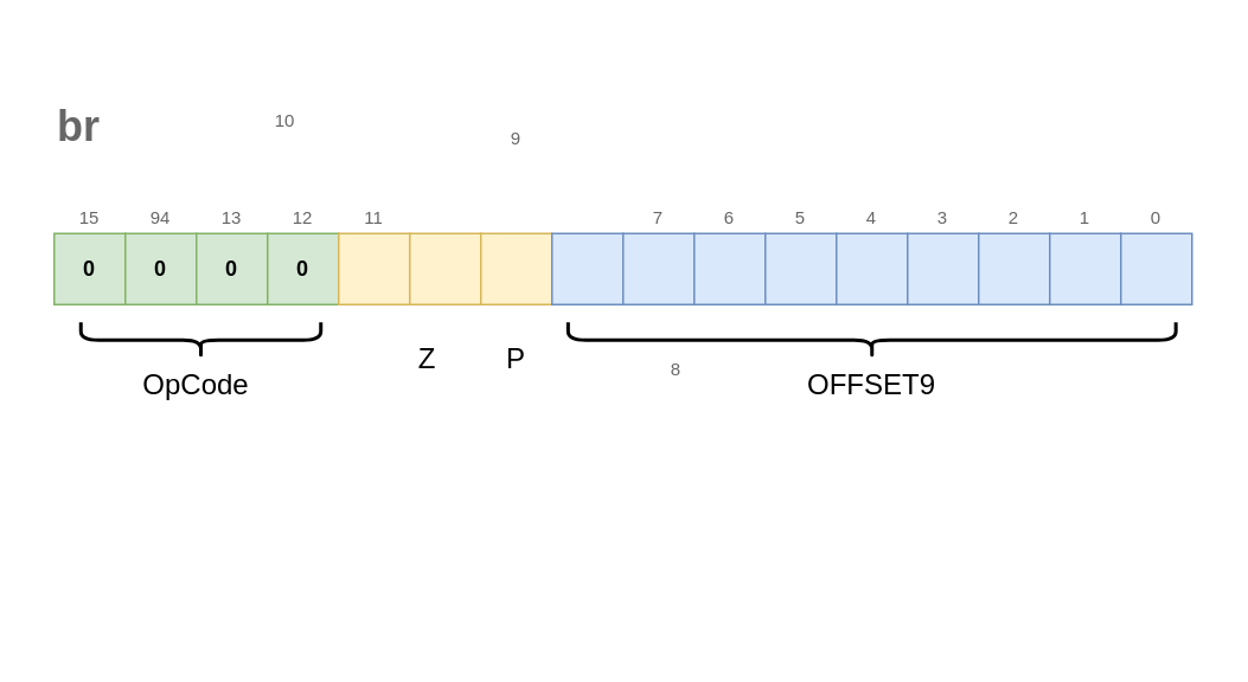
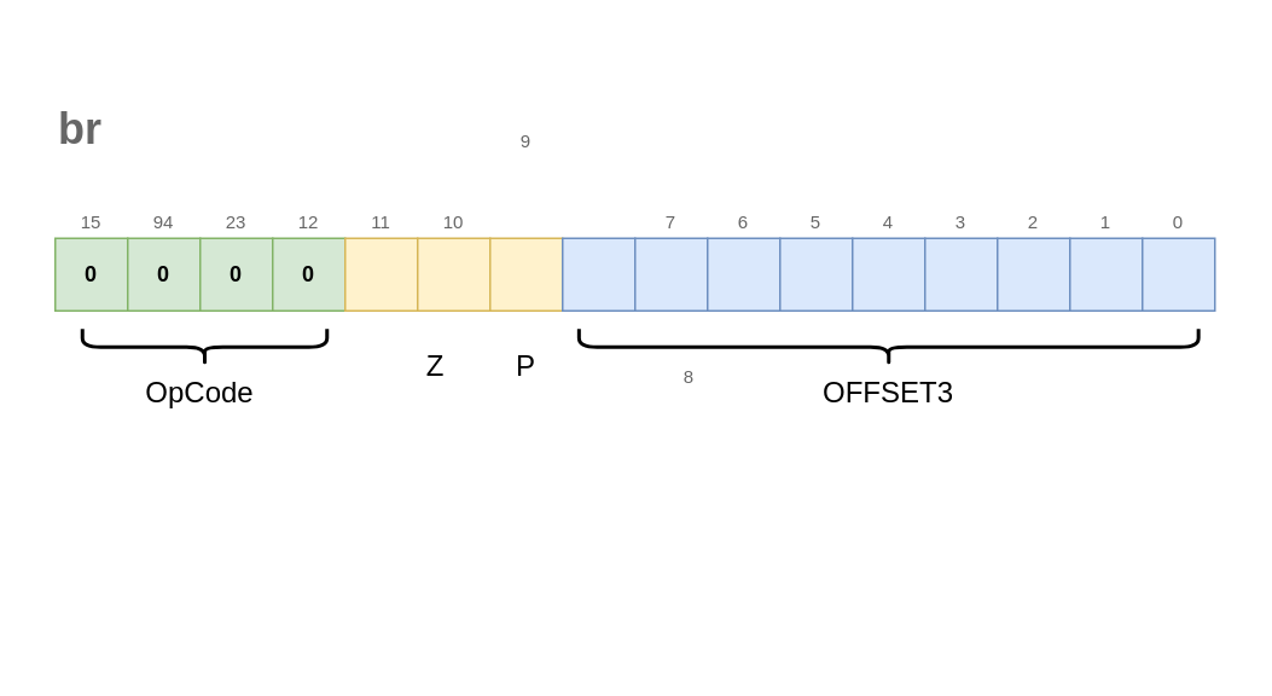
  <mxCell id="0" />
  <mxCell id="1" parent="0" />
  <mxCell id="2" value="0" style="rounded=0;whiteSpace=wrap;html=1;fontStyle=1;fillColor=#d5e8d4;strokeColor=#82b366;" vertex="1" parent="1"><mxGeometry x="30" y="131" width="40" height="40" as="geometry" /></mxCell>
  <mxCell id="3" value="0" style="rounded=0;whiteSpace=wrap;html=1;fontStyle=1;fillColor=#d5e8d4;strokeColor=#82b366;" vertex="1" parent="1"><mxGeometry x="70" y="131" width="40" height="40" as="geometry" /></mxCell>
  <mxCell id="4" value="0" style="rounded=0;whiteSpace=wrap;html=1;fontStyle=1;fillColor=#d5e8d4;strokeColor=#82b366;" vertex="1" parent="1"><mxGeometry x="110" y="131" width="40" height="40" as="geometry" /></mxCell>
  <mxCell id="5" value="0" style="rounded=0;whiteSpace=wrap;html=1;fontStyle=1;fillColor=#d5e8d4;strokeColor=#82b366;" vertex="1" parent="1"><mxGeometry x="150" y="131" width="40" height="40" as="geometry" /></mxCell>
  <mxCell id="6" value="" style="rounded=0;whiteSpace=wrap;html=1;fillColor=#fff2cc;strokeColor=#d6b656;" vertex="1" parent="1"><mxGeometry x="190" y="131" width="40" height="40" as="geometry" /></mxCell>
  <mxCell id="7" value="" style="rounded=0;whiteSpace=wrap;html=1;fillColor=#fff2cc;strokeColor=#d6b656;" vertex="1" parent="1"><mxGeometry x="230" y="131" width="40" height="40" as="geometry" /></mxCell>
  <mxCell id="8" value="" style="rounded=0;whiteSpace=wrap;html=1;fillColor=#fff2cc;strokeColor=#d6b656;" vertex="1" parent="1"><mxGeometry x="270" y="131" width="40" height="40" as="geometry" /></mxCell>
  <mxCell id="9" value="" style="rounded=0;whiteSpace=wrap;html=1;fillColor=#dae8fc;strokeColor=#6c8ebf;" vertex="1" parent="1"><mxGeometry x="310" y="131" width="40" height="40" as="geometry" /></mxCell>
  <mxCell id="10" value="" style="rounded=0;whiteSpace=wrap;html=1;fillColor=#dae8fc;strokeColor=#6c8ebf;" vertex="1" parent="1"><mxGeometry x="350" y="131" width="40" height="40" as="geometry" /></mxCell>
  <mxCell id="11" value="" style="rounded=0;whiteSpace=wrap;html=1;fillColor=#dae8fc;strokeColor=#6c8ebf;" vertex="1" parent="1"><mxGeometry x="390" y="131" width="40" height="40" as="geometry" /></mxCell>
  <mxCell id="12" value="" style="rounded=0;whiteSpace=wrap;html=1;fillColor=#dae8fc;strokeColor=#6c8ebf;" vertex="1" parent="1"><mxGeometry x="430" y="131" width="40" height="40" as="geometry" /></mxCell>
  <mxCell id="13" value="" style="rounded=0;whiteSpace=wrap;html=1;fillColor=#dae8fc;strokeColor=#6c8ebf;" vertex="1" parent="1"><mxGeometry x="470" y="131" width="40" height="40" as="geometry" /></mxCell>
  <mxCell id="14" value="" style="rounded=0;whiteSpace=wrap;html=1;fillColor=#dae8fc;strokeColor=#6c8ebf;" vertex="1" parent="1"><mxGeometry x="510" y="131" width="40" height="40" as="geometry" /></mxCell>
  <mxCell id="15" value="" style="rounded=0;whiteSpace=wrap;html=1;fillColor=#dae8fc;strokeColor=#6c8ebf;" vertex="1" parent="1"><mxGeometry x="550" y="131" width="40" height="40" as="geometry" /></mxCell>
  <mxCell id="16" value="" style="rounded=0;whiteSpace=wrap;html=1;fillColor=#dae8fc;strokeColor=#6c8ebf;" vertex="1" parent="1"><mxGeometry x="590" y="131" width="40" height="40" as="geometry" /></mxCell>
  <mxCell id="17" value="" style="rounded=0;whiteSpace=wrap;html=1;fillColor=#dae8fc;strokeColor=#6c8ebf;" vertex="1" parent="1"><mxGeometry x="630" y="131" width="40" height="40" as="geometry" /></mxCell>
  <mxCell id="18" value="" style="shape=curlyBracket;whiteSpace=wrap;html=1;rounded=1;fontSize=16;strokeWidth=2;fillColor=none;rotation=-90;" vertex="1" parent="1"><mxGeometry x="102.5" y="123.5" width="20" height="135" as="geometry" /></mxCell>
  <mxCell id="19" value="OpCode" style="text;html=1;strokeColor=none;fillColor=none;align=center;verticalAlign=middle;whiteSpace=wrap;rounded=0;fontSize=16;" vertex="1" parent="1"><mxGeometry x="80" y="201" width="60" height="30" as="geometry" /></mxCell>
  <mxCell id="20" value="Z" style="text;html=1;strokeColor=none;fillColor=none;align=center;verticalAlign=middle;whiteSpace=wrap;rounded=0;fontSize=16;" vertex="1" parent="1"><mxGeometry x="230" y="186" width="20" height="30" as="geometry" /></mxCell>
  <mxCell id="21" value="P" style="text;html=1;strokeColor=none;fillColor=none;align=center;verticalAlign=middle;whiteSpace=wrap;rounded=0;fontSize=16;" vertex="1" parent="1"><mxGeometry x="280" y="186" width="20" height="30" as="geometry" /></mxCell>
  <mxCell id="22" value="" style="shape=curlyBracket;whiteSpace=wrap;html=1;rounded=1;fontSize=16;strokeWidth=2;fillColor=none;rotation=-90;" vertex="1" parent="1"><mxGeometry x="480" y="20.07" width="20" height="341.87" as="geometry" /></mxCell>
- <mxCell id="23" value="OFFSET9" style="text;html=1;strokeColor=none;fillColor=none;align=center;verticalAlign=middle;whiteSpace=wrap;rounded=0;fontSize=16;" vertex="1" parent="1"><mxGeometry x="460" y="201" width="60" height="30" as="geometry" /></mxCell>
+ <mxCell id="23" value="OFFSET3" style="text;html=1;strokeColor=none;fillColor=none;align=center;verticalAlign=middle;whiteSpace=wrap;rounded=0;fontSize=16;" vertex="1" parent="1"><mxGeometry x="460" y="201" width="60" height="30" as="geometry" /></mxCell>
  <mxCell id="24" value="0" style="text;html=1;strokeColor=none;fillColor=none;align=center;verticalAlign=bottom;whiteSpace=wrap;rounded=0;fontSize=10;fontColor=#666666;" vertex="1" parent="1"><mxGeometry x="630" y="101" width="40" height="30" as="geometry" /></mxCell>
  <mxCell id="25" value="1" style="text;html=1;strokeColor=none;fillColor=none;align=center;verticalAlign=bottom;whiteSpace=wrap;rounded=0;fontSize=10;fontColor=#666666;" vertex="1" parent="1"><mxGeometry x="590" y="101" width="40" height="30" as="geometry" /></mxCell>
  <mxCell id="26" value="2" style="text;html=1;strokeColor=none;fillColor=none;align=center;verticalAlign=bottom;whiteSpace=wrap;rounded=0;fontSize=10;fontColor=#666666;" vertex="1" parent="1"><mxGeometry x="550" y="101" width="40" height="30" as="geometry" /></mxCell>
  <mxCell id="27" value="3" style="text;html=1;strokeColor=none;fillColor=none;align=center;verticalAlign=bottom;whiteSpace=wrap;rounded=0;fontSize=10;fontColor=#666666;" vertex="1" parent="1"><mxGeometry x="510" y="101" width="40" height="30" as="geometry" /></mxCell>
  <mxCell id="28" value="4" style="text;html=1;strokeColor=none;fillColor=none;align=center;verticalAlign=bottom;whiteSpace=wrap;rounded=0;fontSize=10;fontColor=#666666;" vertex="1" parent="1"><mxGeometry x="470" y="101" width="40" height="30" as="geometry" /></mxCell>
  <mxCell id="29" value="5" style="text;html=1;strokeColor=none;fillColor=none;align=center;verticalAlign=bottom;whiteSpace=wrap;rounded=0;fontSize=10;fontColor=#666666;" vertex="1" parent="1"><mxGeometry x="430" y="101" width="40" height="30" as="geometry" /></mxCell>
  <mxCell id="30" value="6" style="text;html=1;strokeColor=none;fillColor=none;align=center;verticalAlign=bottom;whiteSpace=wrap;rounded=0;fontSize=10;fontColor=#666666;" vertex="1" parent="1"><mxGeometry x="390" y="101" width="40" height="30" as="geometry" /></mxCell>
  <mxCell id="31" value="7" style="text;html=1;strokeColor=none;fillColor=none;align=center;verticalAlign=bottom;whiteSpace=wrap;rounded=0;fontSize=10;fontColor=#666666;" vertex="1" parent="1"><mxGeometry x="350" y="101" width="40" height="30" as="geometry" /></mxCell>
  <mxCell id="32" value="8" style="text;html=1;strokeColor=none;fillColor=none;align=center;verticalAlign=bottom;whiteSpace=wrap;rounded=0;fontSize=10;fontColor=#666666;" vertex="1" parent="1"><mxGeometry x="360" y="186" width="40" height="30" as="geometry" /></mxCell>
  <mxCell id="33" value="9" style="text;html=1;strokeColor=none;fillColor=none;align=center;verticalAlign=bottom;whiteSpace=wrap;rounded=0;fontSize=10;fontColor=#666666;" vertex="1" parent="1"><mxGeometry x="270" y="56" width="40" height="30" as="geometry" /></mxCell>
- <mxCell id="34" value="10" style="text;html=1;strokeColor=none;fillColor=none;align=center;verticalAlign=bottom;whiteSpace=wrap;rounded=0;fontSize=10;fontColor=#666666;" vertex="1" parent="1"><mxGeometry x="140" y="46" width="40" height="30" as="geometry" /></mxCell>
+ <mxCell id="34" value="10" style="text;html=1;strokeColor=none;fillColor=none;align=center;verticalAlign=bottom;whiteSpace=wrap;rounded=0;fontSize=10;fontColor=#666666;" vertex="1" parent="1"><mxGeometry x="230" y="101" width="40" height="30" as="geometry" /></mxCell>
  <mxCell id="35" value="11" style="text;html=1;strokeColor=none;fillColor=none;align=center;verticalAlign=bottom;whiteSpace=wrap;rounded=0;fontSize=10;fontColor=#666666;" vertex="1" parent="1"><mxGeometry x="190" y="101" width="40" height="30" as="geometry" /></mxCell>
  <mxCell id="36" value="12" style="text;html=1;strokeColor=none;fillColor=none;align=center;verticalAlign=bottom;whiteSpace=wrap;rounded=0;fontSize=10;fontColor=#666666;" vertex="1" parent="1"><mxGeometry x="150" y="101" width="40" height="30" as="geometry" /></mxCell>
- <mxCell id="37" value="13" style="text;html=1;strokeColor=none;fillColor=none;align=center;verticalAlign=bottom;whiteSpace=wrap;rounded=0;fontSize=10;fontColor=#666666;" vertex="1" parent="1"><mxGeometry x="110" y="101" width="40" height="30" as="geometry" /></mxCell>
+ <mxCell id="37" value="23" style="text;html=1;strokeColor=none;fillColor=none;align=center;verticalAlign=bottom;whiteSpace=wrap;rounded=0;fontSize=10;fontColor=#666666;" vertex="1" parent="1"><mxGeometry x="110" y="101" width="40" height="30" as="geometry" /></mxCell>
  <mxCell id="38" value="94" style="text;html=1;strokeColor=none;fillColor=none;align=center;verticalAlign=bottom;whiteSpace=wrap;rounded=0;fontSize=10;fontColor=#666666;" vertex="1" parent="1"><mxGeometry x="70" y="101" width="40" height="30" as="geometry" /></mxCell>
  <mxCell id="39" value="15" style="text;html=1;strokeColor=none;fillColor=none;align=center;verticalAlign=bottom;whiteSpace=wrap;rounded=0;fontSize=10;fontColor=#666666;" vertex="1" parent="1"><mxGeometry x="30" y="101" width="40" height="30" as="geometry" /></mxCell>
  <mxCell id="40" value="br" style="text;strokeColor=none;fillColor=none;html=1;fontSize=24;fontStyle=1;verticalAlign=middle;align=left;fontColor=#666666;" vertex="1" parent="1"><mxGeometry x="30" y="51" width="100" height="40" as="geometry" /></mxCell>
  <mxCell id="41" value="" style="rounded=0;whiteSpace=wrap;html=1;fontSize=10;fontColor=#666666;strokeWidth=2;fillColor=none;strokeColor=none;" vertex="1" parent="1"><mxGeometry x="20" y="41" width="660" height="190" as="geometry" /></mxCell>
